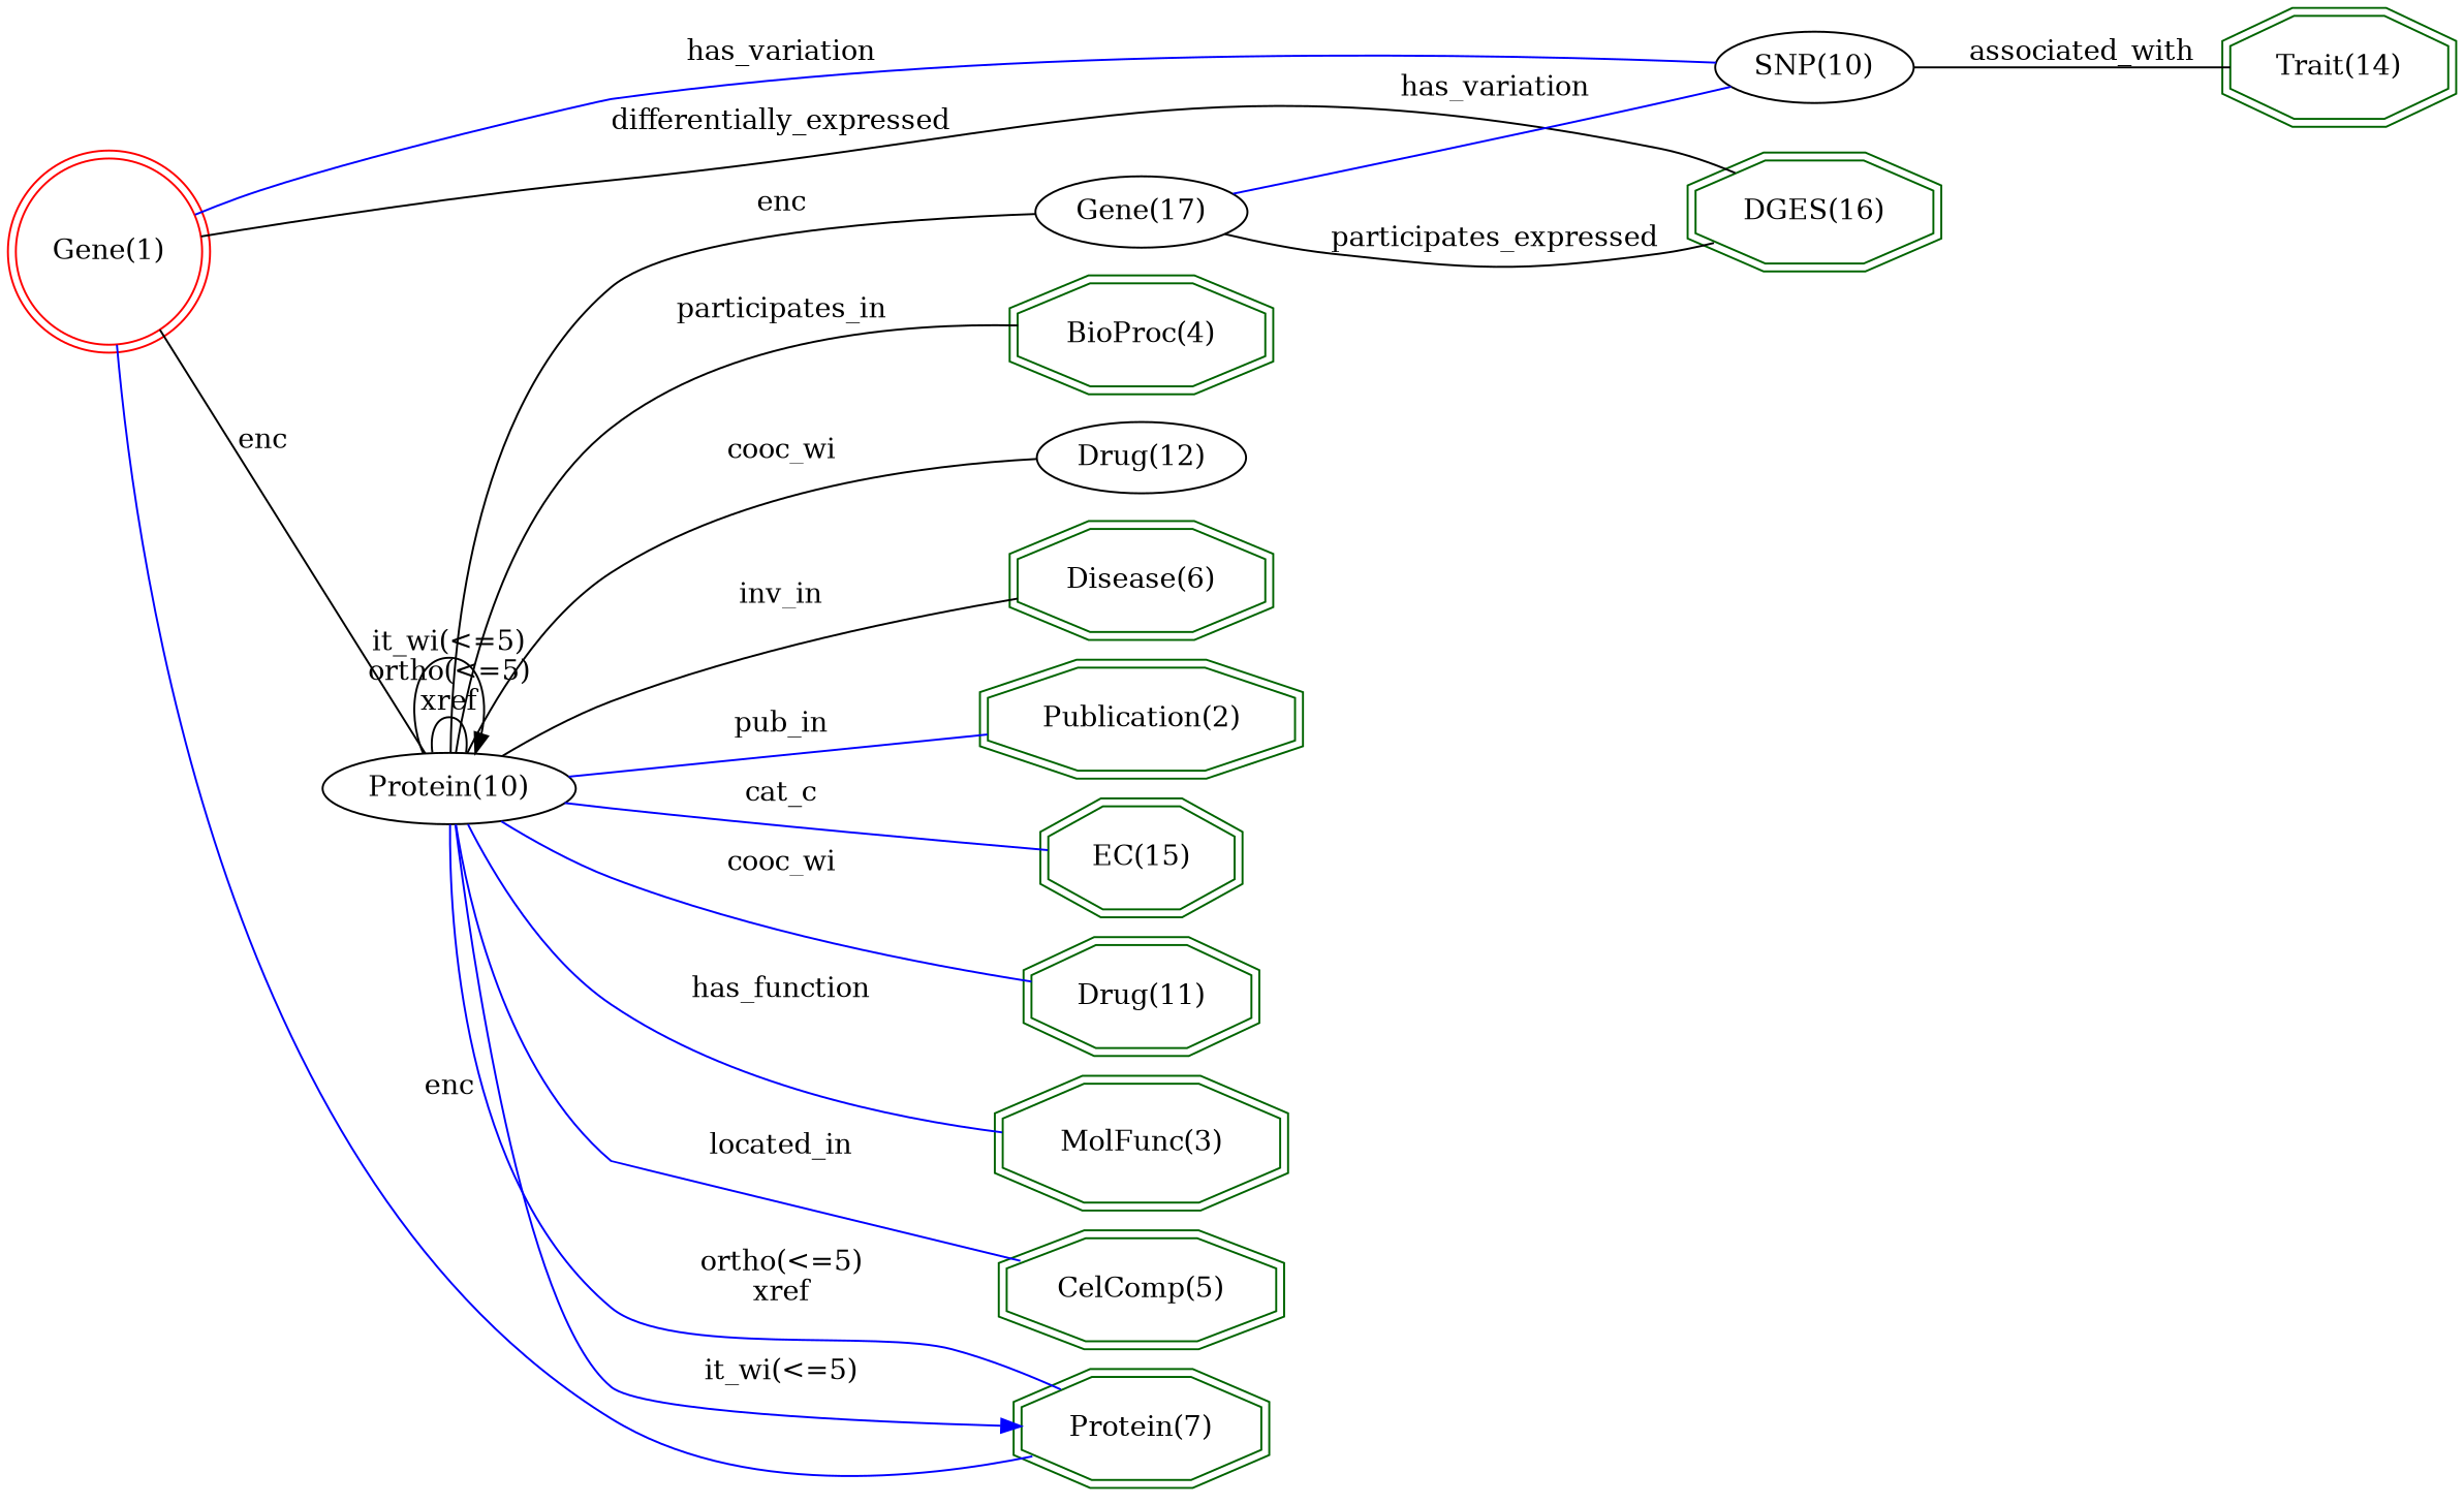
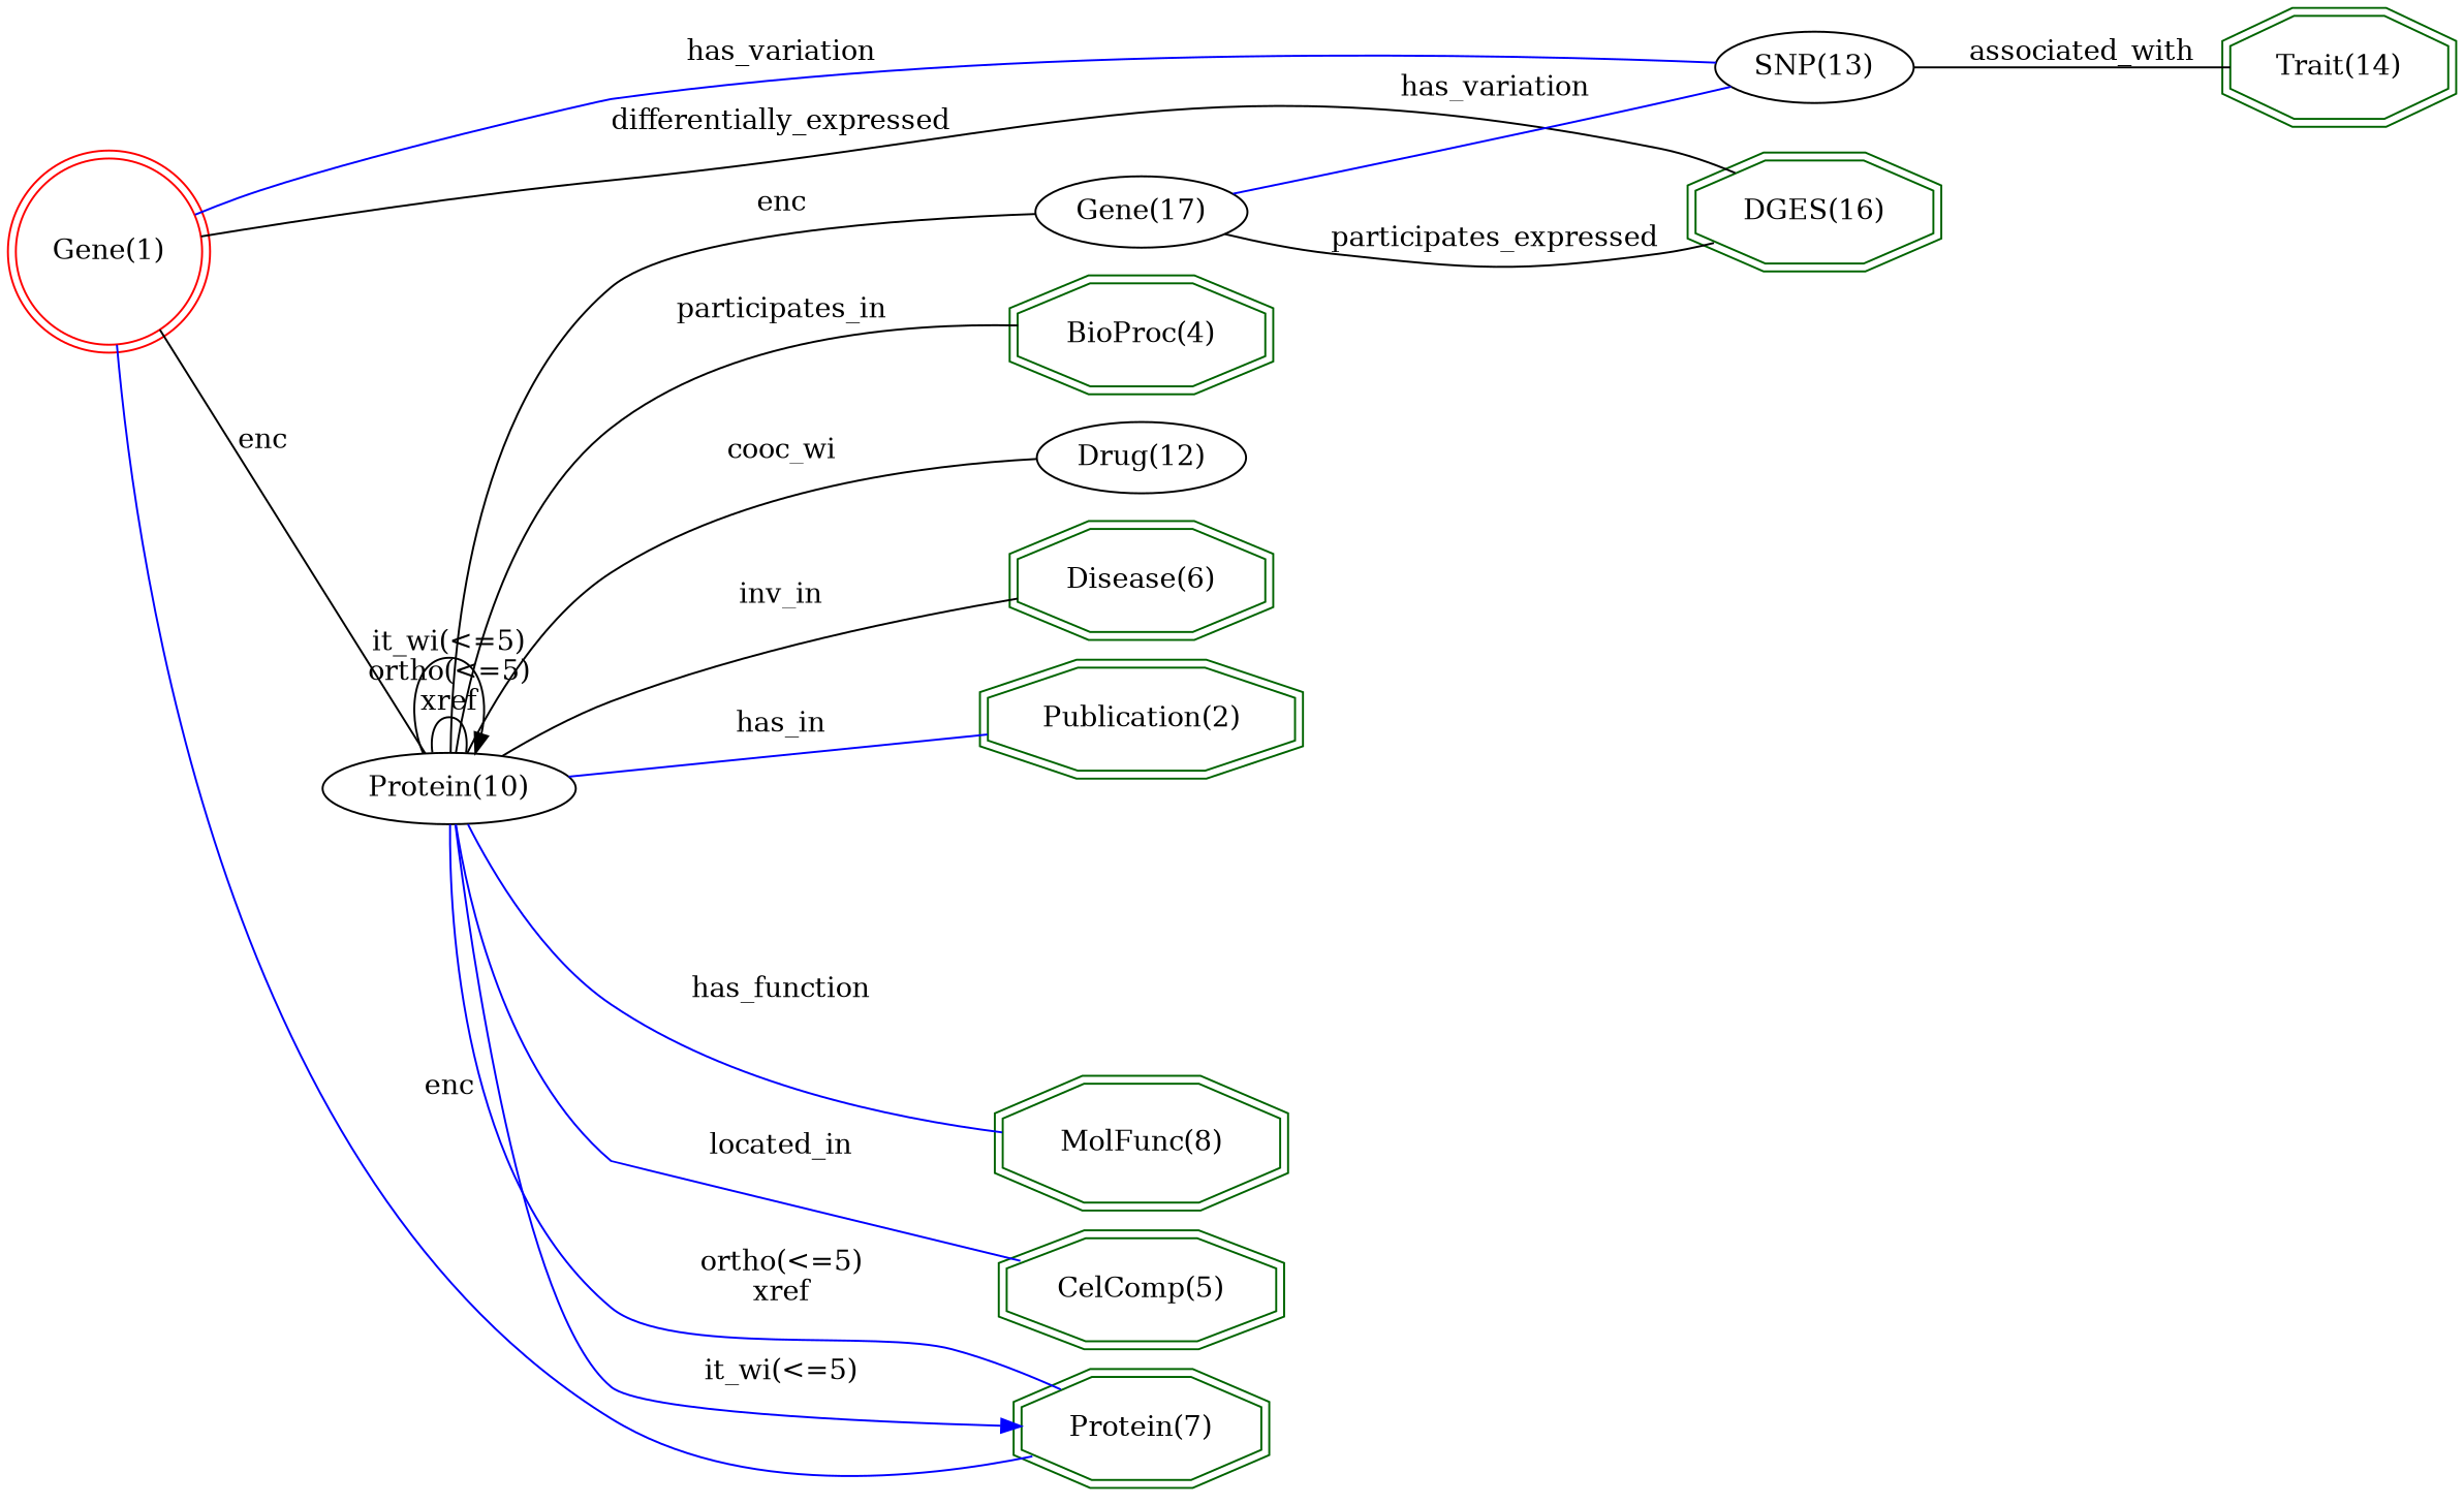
  digraph {
    rankdir=LR
    node [color=darkgreen shape=doubleoctagon]
    edge [arrowhead=none color=black]
    "Trait(14)" [height=0.61111 width=1.3655]
    "Disease(6)" [height=0.61111 width=1.5519]
    "Publication(2)" [height=0.61111 width=1.9362]
-   "EC(15)" [height=0.61111 width=1.1977]
-   "Drug(11)" [height=0.61111 width=1.3947]
    "DGES(16)" [height=0.61111 width=1.5523]
-   "MolFunc(3)" [height=0.61111 width=1.7]
+   "MolFunc(3)" [height=0.61111 width=1.7 label="MolFunc(8)"]
    "CelComp(5)" [height=0.61111 width=1.7443]
    "Protein(7)" [height=0.61111 width=1.4931]
    "BioProc(4)" [height=0.61111 width=1.5966]
    "Gene(1)" [color=red height=1.1966 shape=doublecircle width=1.1966]
-   "SNP(13)" [height=0.5 width=1.1406 label="SNP(10)" color="" shape=""]
+   "SNP(13)" [height=0.5 width=1.1406 color="" shape=""]
    "Protein(10)" [height=0.5 width=1.3996 color="" shape=""]
    "Drug(12)" [height=0.5 width=1.1949 color="" shape=""]
    "Gene(17)" [height=0.5 width=1.2083 color="" shape=""]
    "Gene(1)" -> "DGES(16)" [label=differentially_expressed]
    "Gene(1)" -> "Protein(7)" [color=blue label=enc]
    "Gene(1)" -> "SNP(13)" [color=blue label=has_variation]
    "Gene(1)" -> "Protein(10)" [label=enc]
    "SNP(13)" -> "Trait(14)" [label=associated_with]
    "Protein(10)" -> "Disease(6)" [label=inv_in]
-   "Protein(10)" -> "Publication(2)" [color=blue label=pub_in]
-   "Protein(10)" -> "EC(15)" [color=blue label=cat_c]
-   "Protein(10)" -> "Drug(11)" [color=blue label=cooc_wi]
+   "Protein(10)" -> "Publication(2)" [color=blue label=has_in]
    "Protein(10)" -> "MolFunc(3)" [color=blue label=has_function]
    "Protein(10)" -> "CelComp(5)" [color=blue label=located_in]
    "Protein(10)" -> "Protein(7)" [color=blue label="ortho(<=5)\nxref"]
    "Protein(10)" -> "Protein(7)" [arrowhead=normal color=blue label="it_wi(<=5)"]
    "Protein(10)" -> "BioProc(4)" [label=participates_in]
    "Protein(10)" -> "Protein(10)" [label="ortho(<=5)\nxref"]
    "Protein(10)" -> "Protein(10)" [arrowhead=normal label="it_wi(<=5)"]
    "Protein(10)" -> "Drug(12)" [label=cooc_wi]
    "Protein(10)" -> "Gene(17)" [label=enc]
    "Gene(17)" -> "DGES(16)" [label=participates_expressed]
    "Gene(17)" -> "SNP(13)" [color=blue label=has_variation]
  }
